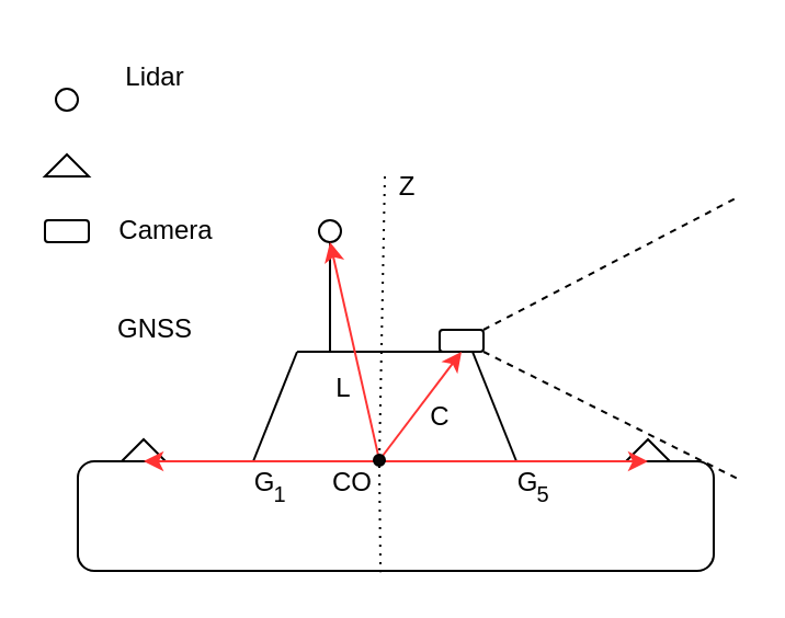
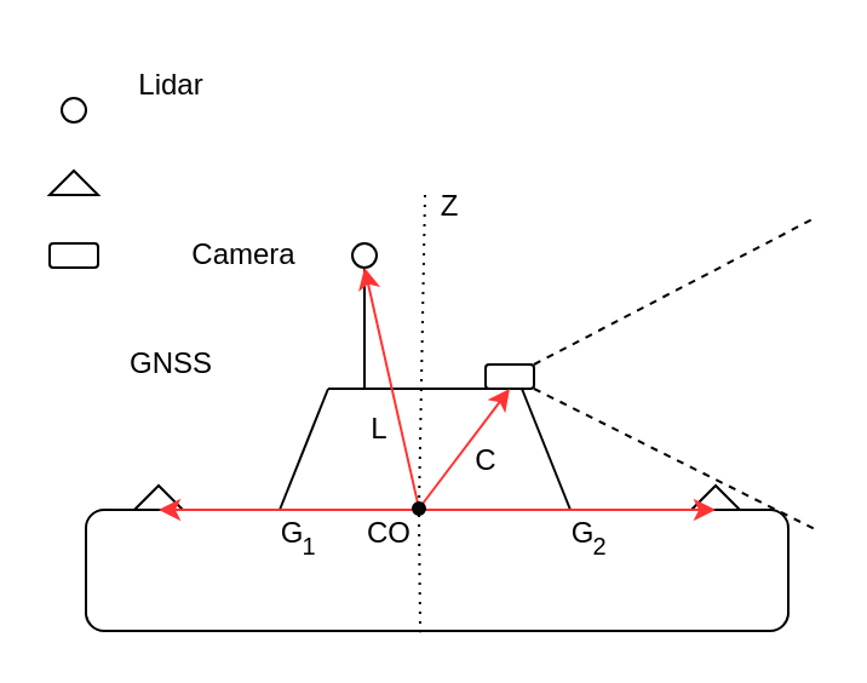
  <mxCell id="0" />
  <mxCell id="1" parent="0" />
  <mxCell id="2" value="" style="rounded=1;whiteSpace=wrap;html=1;" parent="1" vertex="1"><mxGeometry x="35" y="210" width="290" height="50" as="geometry" /></mxCell>
  <mxCell id="3" value="Z" style="text;html=1;align=center;verticalAlign=middle;resizable=0;points=[];autosize=1;strokeColor=none;fillColor=none;" parent="1" vertex="1"><mxGeometry x="170" y="70" width="30" height="30" as="geometry" /></mxCell>
  <mxCell id="4" value="" style="endArrow=none;html=1;rounded=0;" parent="1" edge="1"><mxGeometry width="50" height="50" relative="1" as="geometry"><mxPoint x="115" y="210" as="sourcePoint" /><mxPoint x="135" y="160" as="targetPoint" /></mxGeometry></mxCell>
  <mxCell id="5" value="" style="endArrow=none;html=1;rounded=0;" parent="1" edge="1"><mxGeometry width="50" height="50" relative="1" as="geometry"><mxPoint x="235" y="210" as="sourcePoint" /><mxPoint x="215" y="160" as="targetPoint" /></mxGeometry></mxCell>
  <mxCell id="6" value="" style="endArrow=none;html=1;rounded=0;" parent="1" edge="1"><mxGeometry width="50" height="50" relative="1" as="geometry"><mxPoint x="135" y="160" as="sourcePoint" /><mxPoint x="215" y="160" as="targetPoint" /></mxGeometry></mxCell>
  <mxCell id="7" value="" style="endArrow=none;html=1;rounded=0;" parent="1" edge="1"><mxGeometry width="50" height="50" relative="1" as="geometry"><mxPoint x="150" y="160" as="sourcePoint" /><mxPoint x="150" y="110" as="targetPoint" /></mxGeometry></mxCell>
  <mxCell id="8" value="" style="rounded=1;whiteSpace=wrap;html=1;" parent="1" vertex="1"><mxGeometry x="200" y="150" width="20" height="10" as="geometry" /></mxCell>
  <mxCell id="9" value="" style="endArrow=none;dashed=1;html=1;rounded=0;" parent="1" edge="1"><mxGeometry width="50" height="50" relative="1" as="geometry"><mxPoint x="220" y="150" as="sourcePoint" /><mxPoint x="335" y="90" as="targetPoint" /></mxGeometry></mxCell>
  <mxCell id="10" value="" style="endArrow=none;dashed=1;html=1;rounded=0;" parent="1" edge="1"><mxGeometry width="50" height="50" relative="1" as="geometry"><mxPoint x="220" y="160" as="sourcePoint" /><mxPoint x="336" y="218" as="targetPoint" /></mxGeometry></mxCell>
  <mxCell id="11" value="" style="endArrow=none;dashed=1;html=1;dashPattern=1 3;strokeWidth=1;rounded=0;entryX=0.476;entryY=1.013;entryDx=0;entryDy=0;entryPerimeter=0;" parent="1" source="24" target="2" edge="1"><mxGeometry width="50" height="50" relative="1" as="geometry"><mxPoint x="175" y="80" as="sourcePoint" /><mxPoint x="175" y="320" as="targetPoint" /></mxGeometry></mxCell>
  <mxCell id="12" value="CO" style="text;html=1;align=center;verticalAlign=middle;resizable=0;points=[];autosize=1;strokeColor=none;fillColor=none;" parent="1" vertex="1"><mxGeometry x="140" y="205" width="40" height="30" as="geometry" /></mxCell>
  <mxCell id="13" value="" style="shape=trapezoid;perimeter=trapezoidPerimeter;whiteSpace=wrap;html=1;fixedSize=1;" parent="1" vertex="1"><mxGeometry x="55" y="200" width="20" height="10" as="geometry" /></mxCell>
  <mxCell id="14" value="" style="shape=trapezoid;perimeter=trapezoidPerimeter;whiteSpace=wrap;html=1;fixedSize=1;" parent="1" vertex="1"><mxGeometry x="285" y="200" width="20" height="10" as="geometry" /></mxCell>
  <mxCell id="15" value="" style="endArrow=none;dashed=1;html=1;dashPattern=1 3;strokeWidth=1;rounded=0;" parent="1" target="24" edge="1"><mxGeometry width="50" height="50" relative="1" as="geometry"><mxPoint x="175" y="80" as="sourcePoint" /><mxPoint x="175" y="320" as="targetPoint" /></mxGeometry></mxCell>
  <mxCell id="16" value="" style="ellipse;whiteSpace=wrap;html=1;aspect=fixed;" parent="1" vertex="1"><mxGeometry x="145" y="100" width="10" height="10" as="geometry" /></mxCell>
  <mxCell id="17" value="" style="endArrow=classic;html=1;rounded=0;entryX=0.5;entryY=1;entryDx=0;entryDy=0;strokeColor=#FF3333;" parent="1" target="13" edge="1"><mxGeometry width="50" height="50" relative="1" as="geometry"><mxPoint x="175" y="210" as="sourcePoint" /><mxPoint x="225" y="160" as="targetPoint" /></mxGeometry></mxCell>
  <mxCell id="18" value="G" style="text;html=1;align=center;verticalAlign=middle;resizable=0;points=[];autosize=1;strokeColor=none;fillColor=none;" parent="1" vertex="1"><mxGeometry x="105" y="205" width="30" height="30" as="geometry" /></mxCell>
  <mxCell id="19" value="" style="endArrow=classic;html=1;rounded=0;entryX=0.5;entryY=1;entryDx=0;entryDy=0;strokeColor=#FF3333;exitX=0.688;exitY=0.603;exitDx=0;exitDy=0;exitPerimeter=0;" parent="1" source="24" target="14" edge="1"><mxGeometry width="50" height="50" relative="1" as="geometry"><mxPoint x="185" y="220" as="sourcePoint" /><mxPoint x="75" y="220" as="targetPoint" /></mxGeometry></mxCell>
  <mxCell id="20" value="G" style="text;html=1;align=center;verticalAlign=middle;resizable=0;points=[];autosize=1;strokeColor=none;fillColor=none;" parent="1" vertex="1"><mxGeometry x="225" y="205" width="30" height="30" as="geometry" /></mxCell>
  <mxCell id="21" value="" style="endArrow=classic;html=1;rounded=0;strokeColor=#FF3333;entryX=0.5;entryY=1;entryDx=0;entryDy=0;" parent="1" source="24" target="8" edge="1"><mxGeometry width="50" height="50" relative="1" as="geometry"><mxPoint x="185" y="220" as="sourcePoint" /><mxPoint x="220" y="155" as="targetPoint" /></mxGeometry></mxCell>
  <mxCell id="22" value="C" style="text;html=1;align=center;verticalAlign=middle;resizable=0;points=[];autosize=1;strokeColor=none;fillColor=none;" parent="1" vertex="1"><mxGeometry x="185" y="175" width="30" height="30" as="geometry" /></mxCell>
  <mxCell id="23" value="" style="endArrow=classic;html=1;rounded=0;strokeColor=#FF3333;entryX=0.5;entryY=1;entryDx=0;entryDy=0;" parent="1" source="24" target="16" edge="1"><mxGeometry width="50" height="50" relative="1" as="geometry"><mxPoint x="188" y="216" as="sourcePoint" /><mxPoint x="230" y="165" as="targetPoint" /></mxGeometry></mxCell>
  <mxCell id="24" value="" style="ellipse;whiteSpace=wrap;html=1;aspect=fixed;fillColor=#080808;" parent="1" vertex="1"><mxGeometry x="170" y="207" width="5" height="5" as="geometry" /></mxCell>
  <mxCell id="25" value="L" style="text;html=1;align=center;verticalAlign=middle;resizable=0;points=[];autosize=1;strokeColor=none;fillColor=none;" parent="1" vertex="1"><mxGeometry x="141" y="162" width="30" height="30" as="geometry" /></mxCell>
  <mxCell id="26" value="" style="ellipse;whiteSpace=wrap;html=1;aspect=fixed;" parent="1" vertex="1"><mxGeometry x="25" y="40" width="10" height="10" as="geometry" /></mxCell>
  <mxCell id="27" value="" style="shape=trapezoid;perimeter=trapezoidPerimeter;whiteSpace=wrap;html=1;fixedSize=1;" parent="1" vertex="1"><mxGeometry x="20" y="70" width="20" height="10" as="geometry" /></mxCell>
  <mxCell id="28" value="" style="rounded=1;whiteSpace=wrap;html=1;" parent="1" vertex="1"><mxGeometry x="20" y="100" width="20" height="10" as="geometry" /></mxCell>
  <mxCell id="29" style="edgeStyle=orthogonalEdgeStyle;rounded=0;orthogonalLoop=1;jettySize=auto;html=1;exitX=0.25;exitY=0;exitDx=0;exitDy=0;entryX=0;entryY=0;entryDx=0;entryDy=0;" parent="1" source="27" target="27" edge="1"><mxGeometry relative="1" as="geometry" /></mxCell>
  <mxCell id="30" value="Lidar" style="text;html=1;align=center;verticalAlign=middle;resizable=0;points=[];autosize=1;strokeColor=none;fillColor=none;" parent="1" vertex="1"><mxGeometry x="45" y="20" width="50" height="30" as="geometry" /></mxCell>
  <mxCell id="31" value="GNSS" style="text;html=1;align=center;verticalAlign=middle;resizable=0;points=[];autosize=1;strokeColor=none;fillColor=none;" parent="1" vertex="1"><mxGeometry x="40" y="135" width="60" height="30" as="geometry" /></mxCell>
- <mxCell id="32" value="Camera" style="text;html=1;align=center;verticalAlign=middle;resizable=0;points=[];autosize=1;strokeColor=none;fillColor=none;" parent="1" vertex="1"><mxGeometry x="40" y="90" width="70" height="30" as="geometry" /></mxCell>
+ <mxCell id="32" value="Camera" style="text;html=1;align=center;verticalAlign=middle;resizable=0;points=[];autosize=1;strokeColor=none;fillColor=none;" parent="1" vertex="1"><mxGeometry x="65" y="90" width="70" height="30" as="geometry" /></mxCell>
  <mxCell id="33" value="&lt;font style=&quot;font-size: 10px;&quot;&gt;1&lt;/font&gt;" style="text;html=1;align=center;verticalAlign=middle;resizable=0;points=[];autosize=1;strokeColor=none;fillColor=none;" vertex="1" parent="1"><mxGeometry x="112" y="210" width="30" height="30" as="geometry" /></mxCell>
- <mxCell id="34" value="&lt;font style=&quot;font-size: 10px;&quot;&gt;5&lt;/font&gt;" style="text;html=1;align=center;verticalAlign=middle;resizable=0;points=[];autosize=1;strokeColor=none;fillColor=none;" vertex="1" parent="1"><mxGeometry x="232" y="210" width="30" height="30" as="geometry" /></mxCell>
+ <mxCell id="34" value="&lt;font style=&quot;font-size: 10px;&quot;&gt;2&lt;/font&gt;" style="text;html=1;align=center;verticalAlign=middle;resizable=0;points=[];autosize=1;strokeColor=none;fillColor=none;" vertex="1" parent="1"><mxGeometry x="232" y="210" width="30" height="30" as="geometry" /></mxCell>
